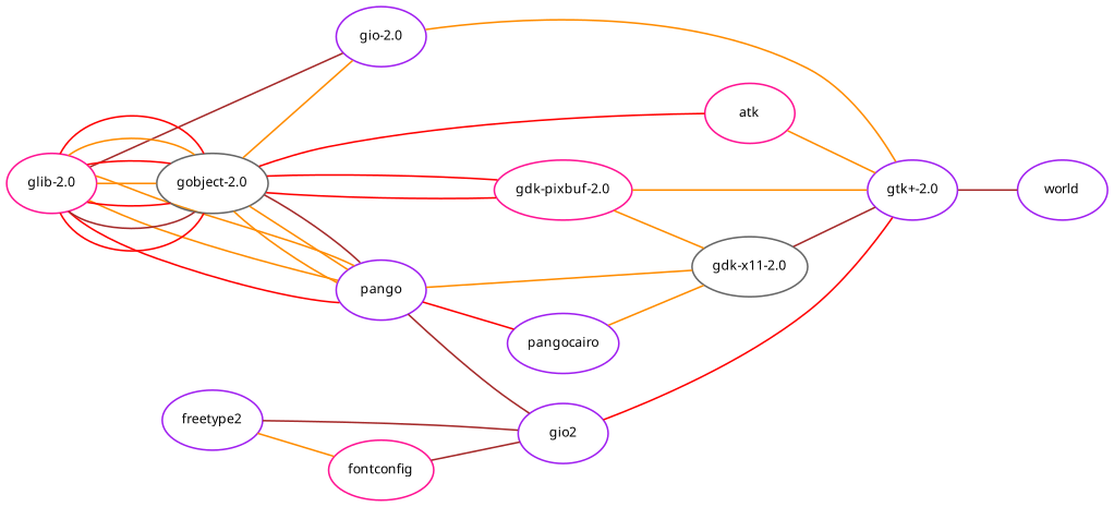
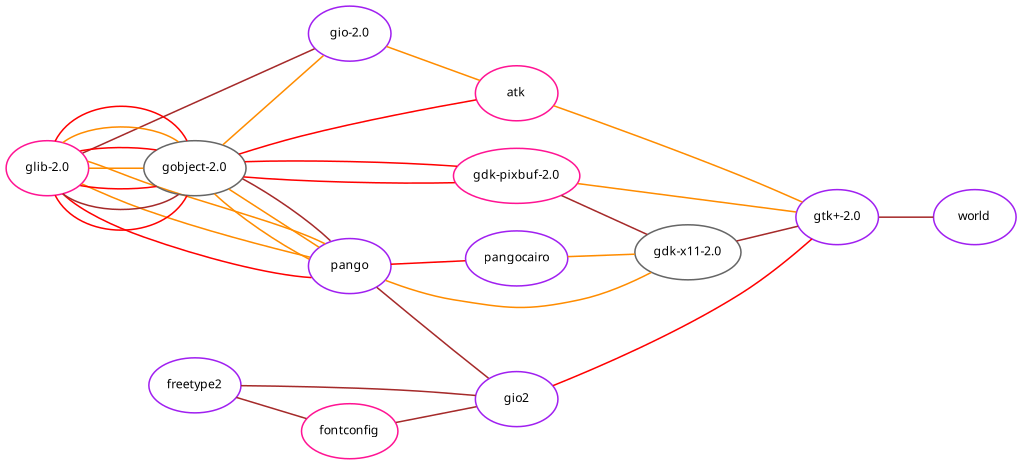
  graph {
    rankdir=LR
    node [color=purple fontname=Sans fontsize=8]
    edge [color=darkorange fontname=Sans fontsize=8]
    "gtk+-2.0"
    world
    "gdk-x11-2.0" [color=gray40]
    atk [color=deeppink]
    pangocairo
    "gdk-pixbuf-2.0" [color=deeppink]
    "gio-2.0"
    n8 [label=gio2]
    pango
    "glib-2.0" [color=deeppink]
    "gobject-2.0" [color=gray40]
    freetype2
    fontconfig [color=deeppink]
    "gtk+-2.0" -- world [color=brown]
    "gdk-x11-2.0" -- "gtk+-2.0" [color=brown]
    atk -- "gtk+-2.0"
    pangocairo -- "gdk-x11-2.0"
    "gdk-pixbuf-2.0" -- "gtk+-2.0"
-   "gdk-pixbuf-2.0" -- "gdk-x11-2.0"
-   "gio-2.0" -- "gtk+-2.0"
+   "gdk-pixbuf-2.0" -- "gdk-x11-2.0" [color=brown]
+   "gio-2.0" -- atk
    n8 -- "gtk+-2.0" [color=red]
    pango -- "gdk-x11-2.0"
    pango -- pangocairo [color=red]
    pango -- n8 [color=brown]
    "glib-2.0" -- "gio-2.0" [color=brown]
    "glib-2.0" -- pango [color=red]
    "glib-2.0" -- pango
    "glib-2.0" -- pango
    "glib-2.0" -- "gobject-2.0" [color=red]
    "glib-2.0" -- "gobject-2.0" [color=brown]
    "glib-2.0" -- "gobject-2.0" [color=red]
    "glib-2.0" -- "gobject-2.0"
    "glib-2.0" -- "gobject-2.0" [color=red]
    "glib-2.0" -- "gobject-2.0"
    "glib-2.0" -- "gobject-2.0" [color=red]
    "gobject-2.0" -- atk [color=red]
    "gobject-2.0" -- "gdk-pixbuf-2.0" [color=red]
    "gobject-2.0" -- "gdk-pixbuf-2.0" [color=red]
    "gobject-2.0" -- "gio-2.0"
    "gobject-2.0" -- pango
    "gobject-2.0" -- pango
    "gobject-2.0" -- pango [color=brown]
    freetype2 -- n8 [color=brown]
-   freetype2 -- fontconfig
+   freetype2 -- fontconfig [color=brown]
    fontconfig -- n8 [color=brown]
  }
